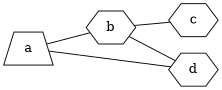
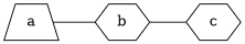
  graph {
    rankdir=LR
    node [shape=hexagon]
    a [shape=trapezium]
    b
    c
-   d
    a -- b
    b -- c
-   b -- d
-   d -- a
  }
